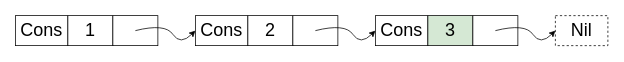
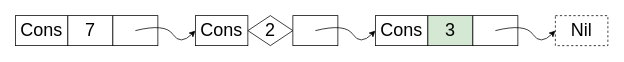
  <mxCell id="0" />
  <mxCell id="1" parent="0" />
  <mxCell id="2" value="&lt;font style=&quot;font-size: 24px;&quot;&gt;Nil&lt;/font&gt;" style="rounded=0;whiteSpace=wrap;html=1;dashed=1;" vertex="1" parent="1"><mxGeometry x="740" width="70" height="40" as="geometry" y="20" /></mxCell>
  <mxCell id="3" value="&lt;font style=&quot;font-size: 24px;&quot;&gt;Cons&lt;/font&gt;" style="rounded=0;whiteSpace=wrap;html=1;" vertex="1" parent="1"><mxGeometry width="70" height="40" as="geometry" x="20" y="20" /></mxCell>
- <mxCell id="4" value="&lt;font style=&quot;font-size: 24px;&quot;&gt;1&lt;/font&gt;" style="rounded=0;whiteSpace=wrap;html=1;" vertex="1" parent="1"><mxGeometry x="90" width="60" height="40" as="geometry" y="20" /></mxCell>
+ <mxCell id="4" value="&lt;font style=&quot;font-size: 24px;&quot;&gt;7&lt;/font&gt;" style="rounded=0;whiteSpace=wrap;html=1;" vertex="1" parent="1"><mxGeometry x="90" width="60" height="40" as="geometry" y="20" /></mxCell>
  <mxCell id="5" value="" style="rounded=0;whiteSpace=wrap;html=1;" vertex="1" parent="1"><mxGeometry x="150" width="60" height="40" as="geometry" y="20" /></mxCell>
  <mxCell id="6" value="&lt;font style=&quot;font-size: 24px;&quot;&gt;Cons&lt;/font&gt;" style="rounded=0;whiteSpace=wrap;html=1;" vertex="1" parent="1"><mxGeometry x="260" width="70" height="40" as="geometry" y="20" /></mxCell>
- <mxCell id="7" value="&lt;font style=&quot;font-size: 24px;&quot;&gt;2&lt;/font&gt;" style="rounded=0;whiteSpace=wrap;html=1;" vertex="1" parent="1"><mxGeometry x="330" width="60" height="40" as="geometry" y="20" /></mxCell>
+ <mxCell id="7" value="&lt;font style=&quot;font-size: 24px;&quot;&gt;2&lt;/font&gt;" style="rhombus;whiteSpace=wrap;html=1;" vertex="1" parent="1"><mxGeometry x="330" width="60" height="40" as="geometry" y="20" /></mxCell>
  <mxCell id="8" value="" style="rounded=0;whiteSpace=wrap;html=1;" vertex="1" parent="1"><mxGeometry x="390" width="60" height="40" as="geometry" y="20" /></mxCell>
  <mxCell id="9" value="" style="curved=1;endArrow=classic;html=1;rounded=0;entryX=0;entryY=0.5;entryDx=0;entryDy=0;" edge="1" parent="1" target="6"><mxGeometry width="50" height="50" relative="1" as="geometry"><mxPoint x="180" y="40" as="sourcePoint" /><mxPoint x="290" y="70" as="targetPoint" /><Array as="points"><mxPoint x="220" y="30" /><mxPoint x="240" y="60" /></Array></mxGeometry></mxCell>
  <mxCell id="10" value="&lt;font style=&quot;font-size: 24px;&quot;&gt;Cons&lt;/font&gt;" style="rounded=0;whiteSpace=wrap;html=1;" vertex="1" parent="1"><mxGeometry x="500" width="70" height="40" as="geometry" y="20" /></mxCell>
  <mxCell id="11" value="&lt;font style=&quot;font-size: 24px;&quot;&gt;3&lt;/font&gt;" style="rounded=0;whiteSpace=wrap;html=1;fillColor=#d5e8d4;" vertex="1" parent="1"><mxGeometry x="570" width="60" height="40" as="geometry" y="20" /></mxCell>
  <mxCell id="12" value="" style="rounded=0;whiteSpace=wrap;html=1;" vertex="1" parent="1"><mxGeometry x="630" width="60" height="40" as="geometry" y="20" /></mxCell>
  <mxCell id="13" value="" style="curved=1;endArrow=classic;html=1;rounded=0;entryX=0;entryY=0.5;entryDx=0;entryDy=0;" edge="1" parent="1" target="10"><mxGeometry width="50" height="50" relative="1" as="geometry"><mxPoint x="420" y="40" as="sourcePoint" /><mxPoint x="530" y="70" as="targetPoint" /><Array as="points"><mxPoint x="460" y="30" /><mxPoint x="480" y="60" /></Array></mxGeometry></mxCell>
  <mxCell id="14" value="" style="curved=1;endArrow=classic;html=1;rounded=0;entryX=0;entryY=0.5;entryDx=0;entryDy=0;" edge="1" parent="1" target="2"><mxGeometry width="50" height="50" relative="1" as="geometry"><mxPoint x="660" y="40" as="sourcePoint" /><mxPoint x="740" y="40" as="targetPoint" /><Array as="points"><mxPoint x="700" y="30" /><mxPoint x="720" y="60" /></Array></mxGeometry></mxCell>
